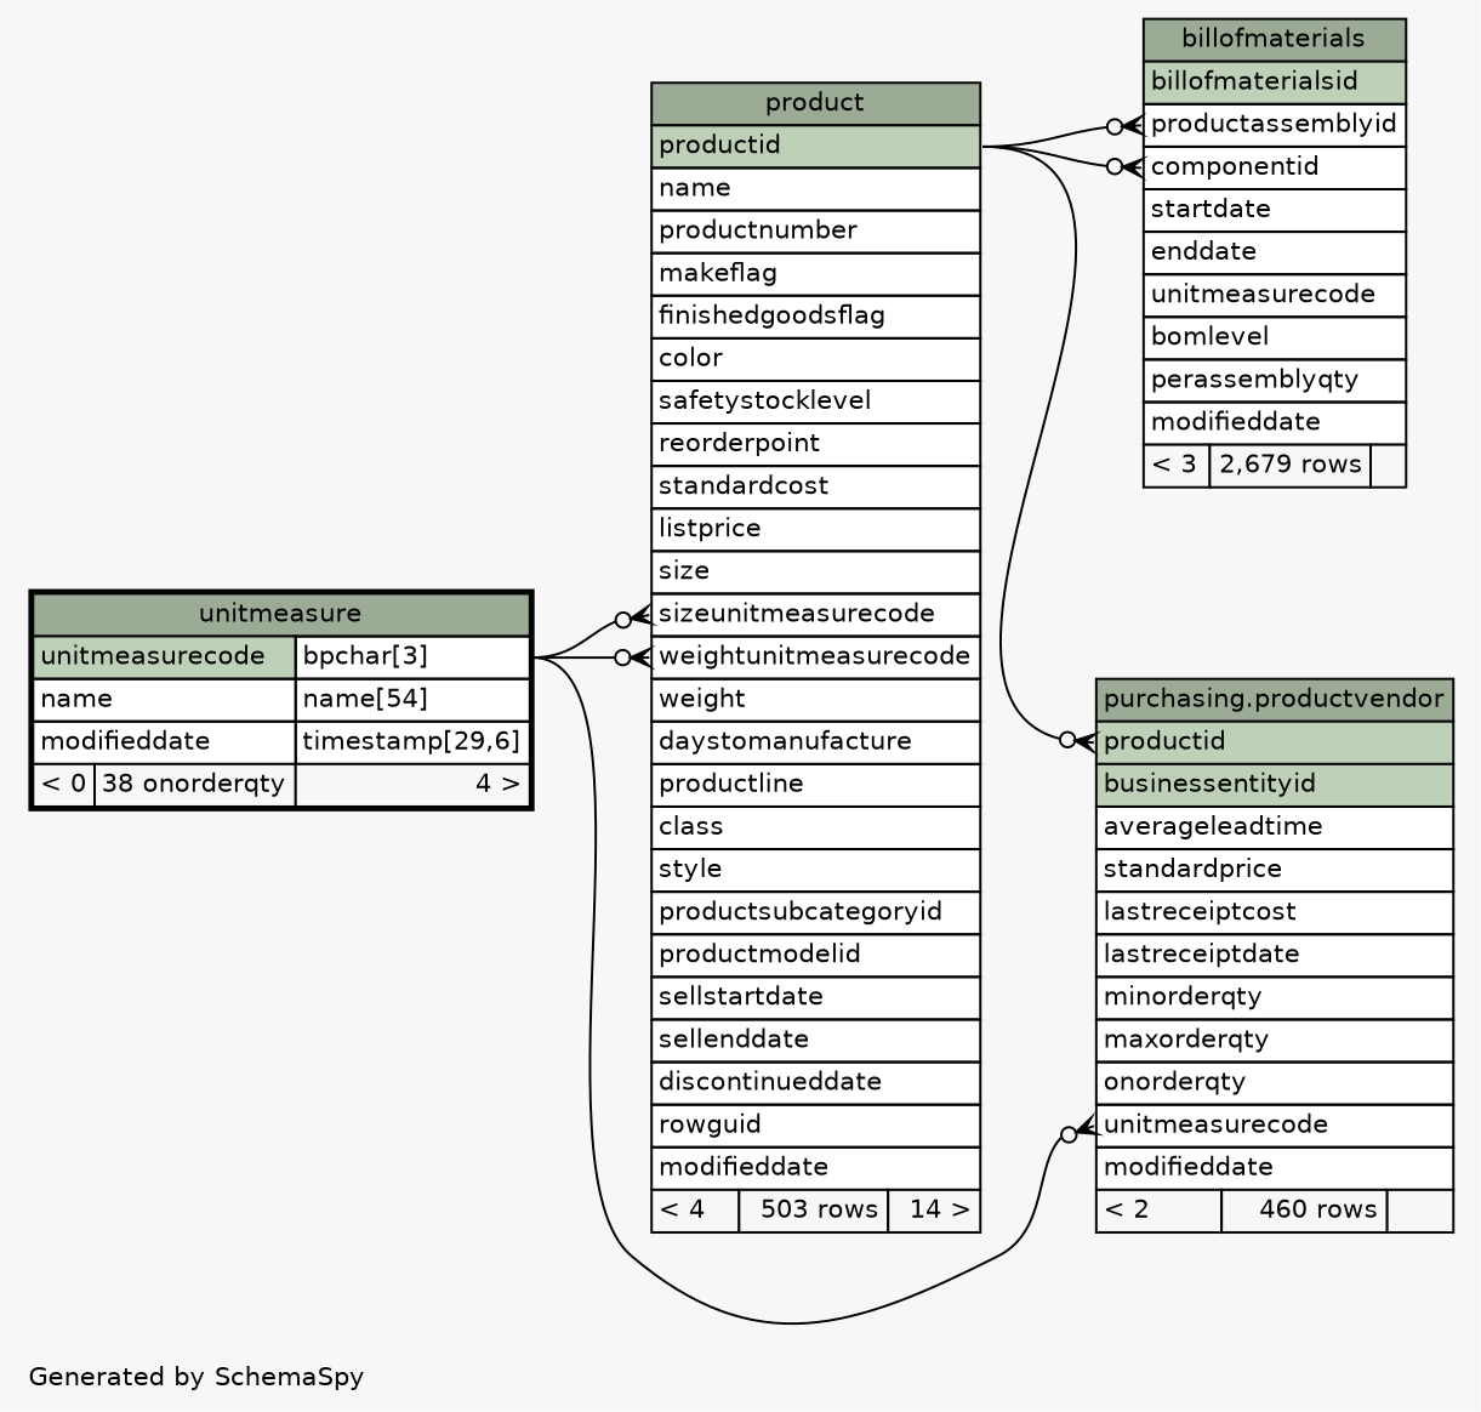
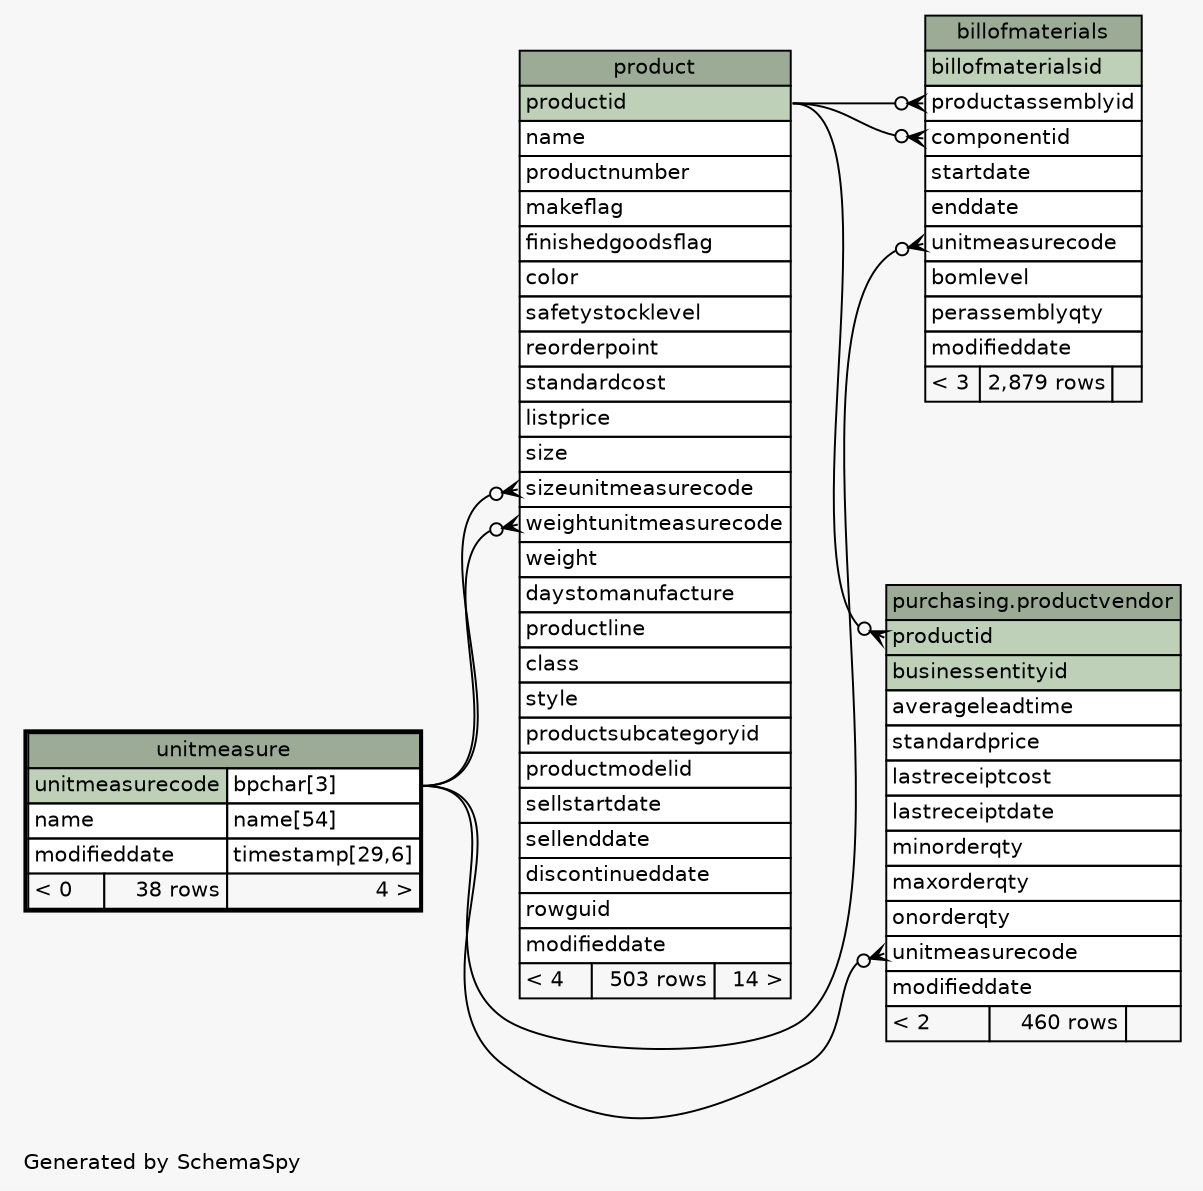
  digraph {
    bgcolor="#f7f7f7"
    fontname=Helvetica
    fontsize=11
    label="\nGenerated by SchemaSpy"
    labeljust=l
    nodesep=0.18
    rankdir=RL
    ranksep=0.46
    node [fontname=Helvetica fontsize=11 shape=plaintext]
    edge [arrowhead=none arrowsize=0.8 arrowtail=crowodot dir=back headport="unitmeasurecode.type:e" tailport="unitmeasurecode:w"]
-   n1 [label=<     <TABLE BORDER="0" CELLBORDER="1" CELLSPACING="0" BGCOLOR="#ffffff">       <TR><TD COLSPAN="3" BGCOLOR="#9bab96" ALIGN="CENTER">billofmaterials</TD></TR>       <TR><TD PORT="billofmaterialsid" COLSPAN="3" BGCOLOR="#bed1b8" ALIGN="LEFT">billofmaterialsid</TD></TR>       <TR><TD PORT="productassemblyid" COLSPAN="3" ALIGN="LEFT">productassemblyid</TD></TR>       <TR><TD PORT="componentid" COLSPAN="3" ALIGN="LEFT">componentid</TD></TR>       <TR><TD PORT="startdate" COLSPAN="3" ALIGN="LEFT">startdate</TD></TR>       <TR><TD PORT="enddate" COLSPAN="3" ALIGN="LEFT">enddate</TD></TR>       <TR><TD PORT="unitmeasurecode" COLSPAN="3" ALIGN="LEFT">unitmeasurecode</TD></TR>       <TR><TD PORT="bomlevel" COLSPAN="3" ALIGN="LEFT">bomlevel</TD></TR>       <TR><TD PORT="perassemblyqty" COLSPAN="3" ALIGN="LEFT">perassemblyqty</TD></TR>       <TR><TD PORT="modifieddate" COLSPAN="3" ALIGN="LEFT">modifieddate</TD></TR>       <TR><TD ALIGN="LEFT" BGCOLOR="#f7f7f7">&lt; 3</TD><TD ALIGN="RIGHT" BGCOLOR="#f7f7f7">2,679 rows</TD><TD ALIGN="RIGHT" BGCOLOR="#f7f7f7">  </TD></TR>     </TABLE>>]
+   n1 [label=<     <TABLE BORDER="0" CELLBORDER="1" CELLSPACING="0" BGCOLOR="#ffffff">       <TR><TD COLSPAN="3" BGCOLOR="#9bab96" ALIGN="CENTER">billofmaterials</TD></TR>       <TR><TD PORT="billofmaterialsid" COLSPAN="3" BGCOLOR="#bed1b8" ALIGN="LEFT">billofmaterialsid</TD></TR>       <TR><TD PORT="productassemblyid" COLSPAN="3" ALIGN="LEFT">productassemblyid</TD></TR>       <TR><TD PORT="componentid" COLSPAN="3" ALIGN="LEFT">componentid</TD></TR>       <TR><TD PORT="startdate" COLSPAN="3" ALIGN="LEFT">startdate</TD></TR>       <TR><TD PORT="enddate" COLSPAN="3" ALIGN="LEFT">enddate</TD></TR>       <TR><TD PORT="unitmeasurecode" COLSPAN="3" ALIGN="LEFT">unitmeasurecode</TD></TR>       <TR><TD PORT="bomlevel" COLSPAN="3" ALIGN="LEFT">bomlevel</TD></TR>       <TR><TD PORT="perassemblyqty" COLSPAN="3" ALIGN="LEFT">perassemblyqty</TD></TR>       <TR><TD PORT="modifieddate" COLSPAN="3" ALIGN="LEFT">modifieddate</TD></TR>       <TR><TD ALIGN="LEFT" BGCOLOR="#f7f7f7">&lt; 3</TD><TD ALIGN="RIGHT" BGCOLOR="#f7f7f7">2,879 rows</TD><TD ALIGN="RIGHT" BGCOLOR="#f7f7f7">  </TD></TR>     </TABLE>>]
    n2 [label=<     <TABLE BORDER="0" CELLBORDER="1" CELLSPACING="0" BGCOLOR="#ffffff">       <TR><TD COLSPAN="3" BGCOLOR="#9bab96" ALIGN="CENTER">product</TD></TR>       <TR><TD PORT="productid" COLSPAN="3" BGCOLOR="#bed1b8" ALIGN="LEFT">productid</TD></TR>       <TR><TD PORT="name" COLSPAN="3" ALIGN="LEFT">name</TD></TR>       <TR><TD PORT="productnumber" COLSPAN="3" ALIGN="LEFT">productnumber</TD></TR>       <TR><TD PORT="makeflag" COLSPAN="3" ALIGN="LEFT">makeflag</TD></TR>       <TR><TD PORT="finishedgoodsflag" COLSPAN="3" ALIGN="LEFT">finishedgoodsflag</TD></TR>       <TR><TD PORT="color" COLSPAN="3" ALIGN="LEFT">color</TD></TR>       <TR><TD PORT="safetystocklevel" COLSPAN="3" ALIGN="LEFT">safetystocklevel</TD></TR>       <TR><TD PORT="reorderpoint" COLSPAN="3" ALIGN="LEFT">reorderpoint</TD></TR>       <TR><TD PORT="standardcost" COLSPAN="3" ALIGN="LEFT">standardcost</TD></TR>       <TR><TD PORT="listprice" COLSPAN="3" ALIGN="LEFT">listprice</TD></TR>       <TR><TD PORT="size" COLSPAN="3" ALIGN="LEFT">size</TD></TR>       <TR><TD PORT="sizeunitmeasurecode" COLSPAN="3" ALIGN="LEFT">sizeunitmeasurecode</TD></TR>       <TR><TD PORT="weightunitmeasurecode" COLSPAN="3" ALIGN="LEFT">weightunitmeasurecode</TD></TR>       <TR><TD PORT="weight" COLSPAN="3" ALIGN="LEFT">weight</TD></TR>       <TR><TD PORT="daystomanufacture" COLSPAN="3" ALIGN="LEFT">daystomanufacture</TD></TR>       <TR><TD PORT="productline" COLSPAN="3" ALIGN="LEFT">productline</TD></TR>       <TR><TD PORT="class" COLSPAN="3" ALIGN="LEFT">class</TD></TR>       <TR><TD PORT="style" COLSPAN="3" ALIGN="LEFT">style</TD></TR>       <TR><TD PORT="productsubcategoryid" COLSPAN="3" ALIGN="LEFT">productsubcategoryid</TD></TR>       <TR><TD PORT="productmodelid" COLSPAN="3" ALIGN="LEFT">productmodelid</TD></TR>       <TR><TD PORT="sellstartdate" COLSPAN="3" ALIGN="LEFT">sellstartdate</TD></TR>       <TR><TD PORT="sellenddate" COLSPAN="3" ALIGN="LEFT">sellenddate</TD></TR>       <TR><TD PORT="discontinueddate" COLSPAN="3" ALIGN="LEFT">discontinueddate</TD></TR>       <TR><TD PORT="rowguid" COLSPAN="3" ALIGN="LEFT">rowguid</TD></TR>       <TR><TD PORT="modifieddate" COLSPAN="3" ALIGN="LEFT">modifieddate</TD></TR>       <TR><TD ALIGN="LEFT" BGCOLOR="#f7f7f7">&lt; 4</TD><TD ALIGN="RIGHT" BGCOLOR="#f7f7f7">503 rows</TD><TD ALIGN="RIGHT" BGCOLOR="#f7f7f7">14 &gt;</TD></TR>     </TABLE>>]
-   n3 [label=<     <TABLE BORDER="2" CELLBORDER="1" CELLSPACING="0" BGCOLOR="#ffffff">       <TR><TD COLSPAN="3" BGCOLOR="#9bab96" ALIGN="CENTER">unitmeasure</TD></TR>       <TR><TD PORT="unitmeasurecode" COLSPAN="2" BGCOLOR="#bed1b8" ALIGN="LEFT">unitmeasurecode</TD><TD PORT="unitmeasurecode.type" ALIGN="LEFT">bpchar[3]</TD></TR>       <TR><TD PORT="name" COLSPAN="2" ALIGN="LEFT">name</TD><TD PORT="name.type" ALIGN="LEFT">name[54]</TD></TR>       <TR><TD PORT="modifieddate" COLSPAN="2" ALIGN="LEFT">modifieddate</TD><TD PORT="modifieddate.type" ALIGN="LEFT">timestamp[29,6]</TD></TR>       <TR><TD ALIGN="LEFT" BGCOLOR="#f7f7f7">&lt; 0</TD><TD ALIGN="RIGHT" BGCOLOR="#f7f7f7">38 onorderqty</TD><TD ALIGN="RIGHT" BGCOLOR="#f7f7f7">4 &gt;</TD></TR>     </TABLE>>]
+   n3 [label=<     <TABLE BORDER="2" CELLBORDER="1" CELLSPACING="0" BGCOLOR="#ffffff">       <TR><TD COLSPAN="3" BGCOLOR="#9bab96" ALIGN="CENTER">unitmeasure</TD></TR>       <TR><TD PORT="unitmeasurecode" COLSPAN="2" BGCOLOR="#bed1b8" ALIGN="LEFT">unitmeasurecode</TD><TD PORT="unitmeasurecode.type" ALIGN="LEFT">bpchar[3]</TD></TR>       <TR><TD PORT="name" COLSPAN="2" ALIGN="LEFT">name</TD><TD PORT="name.type" ALIGN="LEFT">name[54]</TD></TR>       <TR><TD PORT="modifieddate" COLSPAN="2" ALIGN="LEFT">modifieddate</TD><TD PORT="modifieddate.type" ALIGN="LEFT">timestamp[29,6]</TD></TR>       <TR><TD ALIGN="LEFT" BGCOLOR="#f7f7f7">&lt; 0</TD><TD ALIGN="RIGHT" BGCOLOR="#f7f7f7">38 rows</TD><TD ALIGN="RIGHT" BGCOLOR="#f7f7f7">4 &gt;</TD></TR>     </TABLE>>]
    n4 [label=<     <TABLE BORDER="0" CELLBORDER="1" CELLSPACING="0" BGCOLOR="#ffffff">       <TR><TD COLSPAN="3" BGCOLOR="#9bab96" ALIGN="CENTER">purchasing.productvendor</TD></TR>       <TR><TD PORT="productid" COLSPAN="3" BGCOLOR="#bed1b8" ALIGN="LEFT">productid</TD></TR>       <TR><TD PORT="businessentityid" COLSPAN="3" BGCOLOR="#bed1b8" ALIGN="LEFT">businessentityid</TD></TR>       <TR><TD PORT="averageleadtime" COLSPAN="3" ALIGN="LEFT">averageleadtime</TD></TR>       <TR><TD PORT="standardprice" COLSPAN="3" ALIGN="LEFT">standardprice</TD></TR>       <TR><TD PORT="lastreceiptcost" COLSPAN="3" ALIGN="LEFT">lastreceiptcost</TD></TR>       <TR><TD PORT="lastreceiptdate" COLSPAN="3" ALIGN="LEFT">lastreceiptdate</TD></TR>       <TR><TD PORT="minorderqty" COLSPAN="3" ALIGN="LEFT">minorderqty</TD></TR>       <TR><TD PORT="maxorderqty" COLSPAN="3" ALIGN="LEFT">maxorderqty</TD></TR>       <TR><TD PORT="onorderqty" COLSPAN="3" ALIGN="LEFT">onorderqty</TD></TR>       <TR><TD PORT="unitmeasurecode" COLSPAN="3" ALIGN="LEFT">unitmeasurecode</TD></TR>       <TR><TD PORT="modifieddate" COLSPAN="3" ALIGN="LEFT">modifieddate</TD></TR>       <TR><TD ALIGN="LEFT" BGCOLOR="#f7f7f7">&lt; 2</TD><TD ALIGN="RIGHT" BGCOLOR="#f7f7f7">460 rows</TD><TD ALIGN="RIGHT" BGCOLOR="#f7f7f7">  </TD></TR>     </TABLE>>]
    n1 -> n2 [headport="productid:e" tailport="componentid:w"]
    n1 -> n2 [headport="productid:e" tailport="productassemblyid:w"]
+   n1 -> n3
    n2 -> n3 [tailport="sizeunitmeasurecode:w"]
    n2 -> n3 [tailport="weightunitmeasurecode:w"]
    n4 -> n2 [headport="productid:e" tailport="productid:w"]
    n4 -> n3
  }
